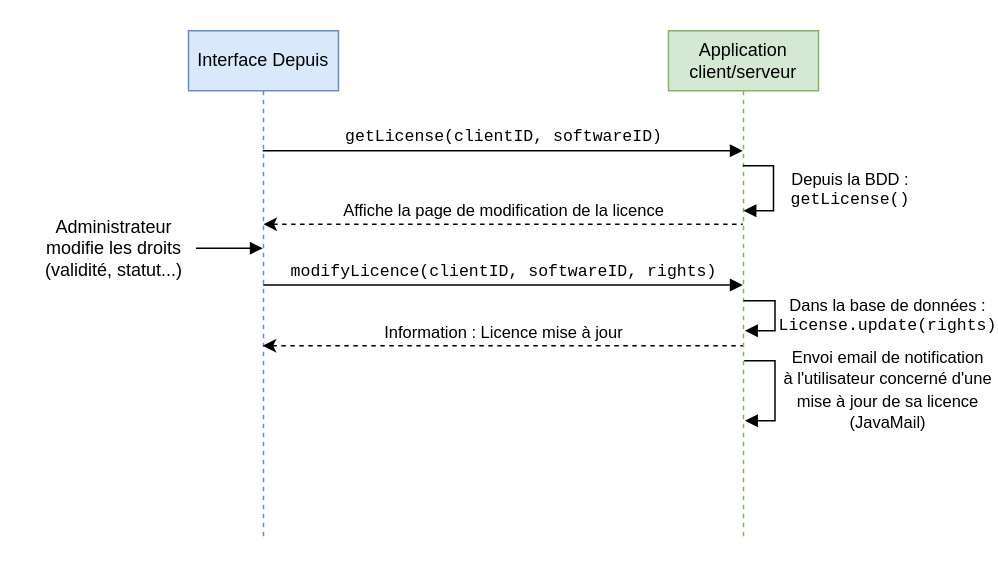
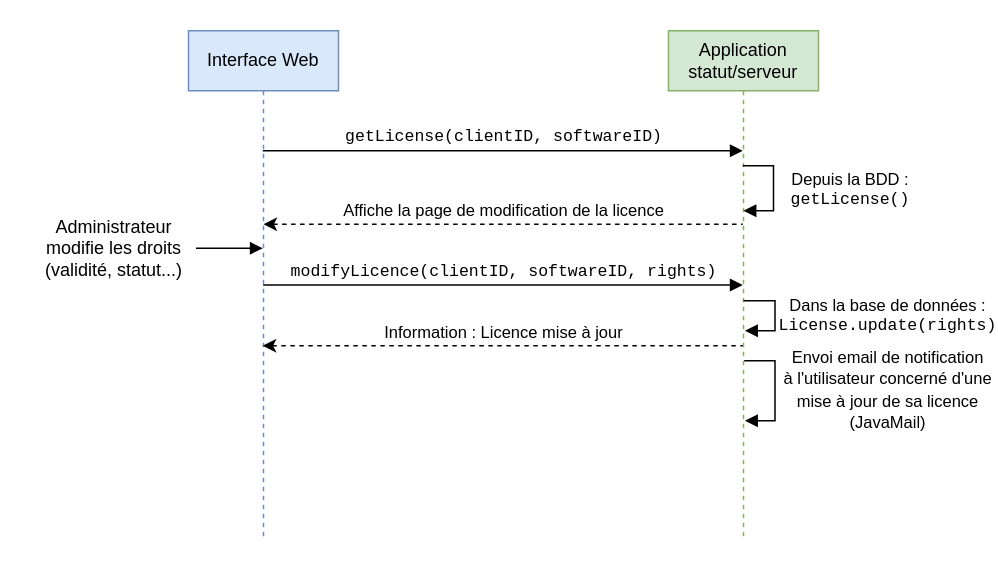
  <mxCell id="0" />
  <mxCell id="1" parent="0" />
- <mxCell id="2" value="Interface Depuis" style="shape=umlLifeline;perimeter=lifelinePerimeter;whiteSpace=wrap;html=1;container=1;collapsible=0;recursiveResize=0;outlineConnect=0;fillColor=#dae8fc;strokeColor=#6c8ebf;" vertex="1" parent="1"><mxGeometry x="125" y="20" width="100" height="340" as="geometry" /></mxCell>
+ <mxCell id="2" value="Interface Web" style="shape=umlLifeline;perimeter=lifelinePerimeter;whiteSpace=wrap;html=1;container=1;collapsible=0;recursiveResize=0;outlineConnect=0;fillColor=#dae8fc;strokeColor=#6c8ebf;" vertex="1" parent="1"><mxGeometry x="125" y="20" width="100" height="340" as="geometry" /></mxCell>
  <mxCell id="3" value="modifyLicence(clientID, softwareID, rights)" style="html=1;verticalAlign=bottom;endArrow=block;rounded=0;fontFamily=Courier New;startArrow=none;startFill=0;endFill=1;" edge="1" parent="2"><mxGeometry width="80" relative="1" as="geometry"><mxPoint x="49.81" y="169.52" as="sourcePoint" /><mxPoint x="369.5" y="169.52" as="targetPoint" /><Array as="points"><mxPoint x="110" y="169.52" /><mxPoint x="270" y="169.52" /></Array></mxGeometry></mxCell>
- <mxCell id="4" value="&lt;div&gt;Application&lt;/div&gt;&lt;div&gt;client/serveur&lt;/div&gt;" style="shape=umlLifeline;perimeter=lifelinePerimeter;whiteSpace=wrap;html=1;container=1;collapsible=0;recursiveResize=0;outlineConnect=0;fillColor=#d5e8d4;strokeColor=#82b366;" vertex="1" parent="1"><mxGeometry x="445" y="20" width="100" height="340" as="geometry" /></mxCell>
+ <mxCell id="4" value="&lt;div&gt;Application&lt;/div&gt;&lt;div&gt;statut/serveur&lt;/div&gt;" style="shape=umlLifeline;perimeter=lifelinePerimeter;whiteSpace=wrap;html=1;container=1;collapsible=0;recursiveResize=0;outlineConnect=0;fillColor=#d5e8d4;strokeColor=#82b366;" vertex="1" parent="1"><mxGeometry x="445" y="20" width="100" height="340" as="geometry" /></mxCell>
  <mxCell id="5" value="&lt;div&gt;&lt;font face=&quot;Helvetica&quot;&gt;Depuis la BDD :&lt;/font&gt;&lt;/div&gt;&lt;div&gt;getLicense()&lt;br&gt;&lt;/div&gt;" style="edgeStyle=orthogonalEdgeStyle;html=1;align=center;spacingLeft=2;endArrow=block;rounded=0;fontFamily=Courier New;" edge="1" parent="4"><mxGeometry x="0.008" y="50" relative="1" as="geometry"><mxPoint x="49.5" y="90" as="sourcePoint" /><Array as="points"><mxPoint x="70" y="90" /><mxPoint x="70" y="120" /><mxPoint x="50" y="120" /></Array><mxPoint x="50" y="120" as="targetPoint" /><mxPoint as="offset" /></mxGeometry></mxCell>
  <mxCell id="6" value="&lt;div&gt;&lt;font face=&quot;Helvetica&quot;&gt;Envoi email de notification&lt;/font&gt;&lt;/div&gt;&lt;div&gt;&lt;font face=&quot;Helvetica&quot;&gt;à l'utilisateur concerné d'une&lt;/font&gt;&lt;/div&gt;&lt;div&gt;&lt;font face=&quot;Helvetica&quot;&gt;mise à jour de sa licence&lt;br&gt;&lt;/font&gt;&lt;/div&gt;&lt;div&gt;&lt;font face=&quot;Helvetica&quot;&gt;(JavaMail)&lt;br&gt;&lt;/font&gt;&lt;/div&gt;" style="edgeStyle=orthogonalEdgeStyle;html=1;align=center;spacingLeft=2;endArrow=block;rounded=0;fontFamily=Courier New;" edge="1" parent="4"><mxGeometry x="0.007" y="74" relative="1" as="geometry"><mxPoint x="50.47" y="220" as="sourcePoint" /><Array as="points"><mxPoint x="71" y="220" /><mxPoint x="71" y="260" /><mxPoint x="51" y="260" /></Array><mxPoint x="51" y="260" as="targetPoint" /><mxPoint as="offset" /></mxGeometry></mxCell>
  <mxCell id="7" value="&lt;div align=&quot;center&quot;&gt;&lt;font face=&quot;Helvetica&quot;&gt;Dans la base de données :&lt;/font&gt;&lt;/div&gt;&lt;div align=&quot;center&quot;&gt;License.update(rights)&lt;/div&gt;" style="edgeStyle=orthogonalEdgeStyle;html=1;align=center;spacingLeft=2;endArrow=block;rounded=0;fontFamily=Courier New;" edge="1" parent="4"><mxGeometry x="0.016" y="74" relative="1" as="geometry"><mxPoint x="50.0" y="180" as="sourcePoint" /><Array as="points"><mxPoint x="71" y="180" /><mxPoint x="71" y="200" /><mxPoint x="51" y="200" /></Array><mxPoint x="51" y="200" as="targetPoint" /><mxPoint as="offset" /></mxGeometry></mxCell>
  <mxCell id="8" value="&lt;font face=&quot;Courier New&quot;&gt;getLicense(clientID, softwareID)&lt;br&gt;&lt;/font&gt;" style="html=1;verticalAlign=bottom;endArrow=block;rounded=0;" edge="1" parent="1" source="2" target="4"><mxGeometry width="80" relative="1" as="geometry"><mxPoint x="325" y="270" as="sourcePoint" /><mxPoint x="405" y="270" as="targetPoint" /><Array as="points"><mxPoint x="315" y="100" /></Array></mxGeometry></mxCell>
  <mxCell id="9" value="Affiche la page de modification de la licence" style="html=1;verticalAlign=bottom;endArrow=none;rounded=0;fontFamily=Helvetica;endFill=0;dashed=1;startArrow=classic;startFill=1;" edge="1" parent="1"><mxGeometry width="80" relative="1" as="geometry"><mxPoint x="175.024" y="149" as="sourcePoint" /><mxPoint x="494.5" y="149" as="targetPoint" /><Array as="points"><mxPoint x="365" y="149" /><mxPoint x="435" y="149" /></Array></mxGeometry></mxCell>
  <mxCell id="10" style="edgeStyle=orthogonalEdgeStyle;rounded=0;jumpSize=6;orthogonalLoop=1;jettySize=auto;html=1;fontFamily=Helvetica;startArrow=none;startFill=0;endArrow=block;endFill=1;strokeWidth=1;" edge="1" parent="1" source="11" target="2"><mxGeometry relative="1" as="geometry"><Array as="points"><mxPoint x="155" y="170" /><mxPoint x="155" y="170" /></Array></mxGeometry></mxCell>
  <mxCell id="11" value="&lt;div&gt;Administrateur&lt;/div&gt;&lt;div&gt;modifie les droits&lt;/div&gt;&lt;div&gt;(validité, statut...)&lt;br&gt;&lt;/div&gt;" style="text;html=1;align=center;verticalAlign=middle;resizable=0;points=[];autosize=1;strokeColor=none;fillColor=none;fontFamily=Helvetica;" vertex="1" parent="1"><mxGeometry x="20" y="140" width="110" height="50" as="geometry" /></mxCell>
  <mxCell id="12" value="Information : Licence mise à jour" style="html=1;verticalAlign=bottom;endArrow=none;rounded=0;fontFamily=Helvetica;endFill=0;dashed=1;startArrow=classic;startFill=1;" edge="1" parent="1" source="2" target="4"><mxGeometry width="80" relative="1" as="geometry"><mxPoint x="180.004" y="230" as="sourcePoint" /><mxPoint x="499.48" y="230" as="targetPoint" /><Array as="points"><mxPoint x="369.98" y="230" /><mxPoint x="439.98" y="230" /></Array></mxGeometry></mxCell>
